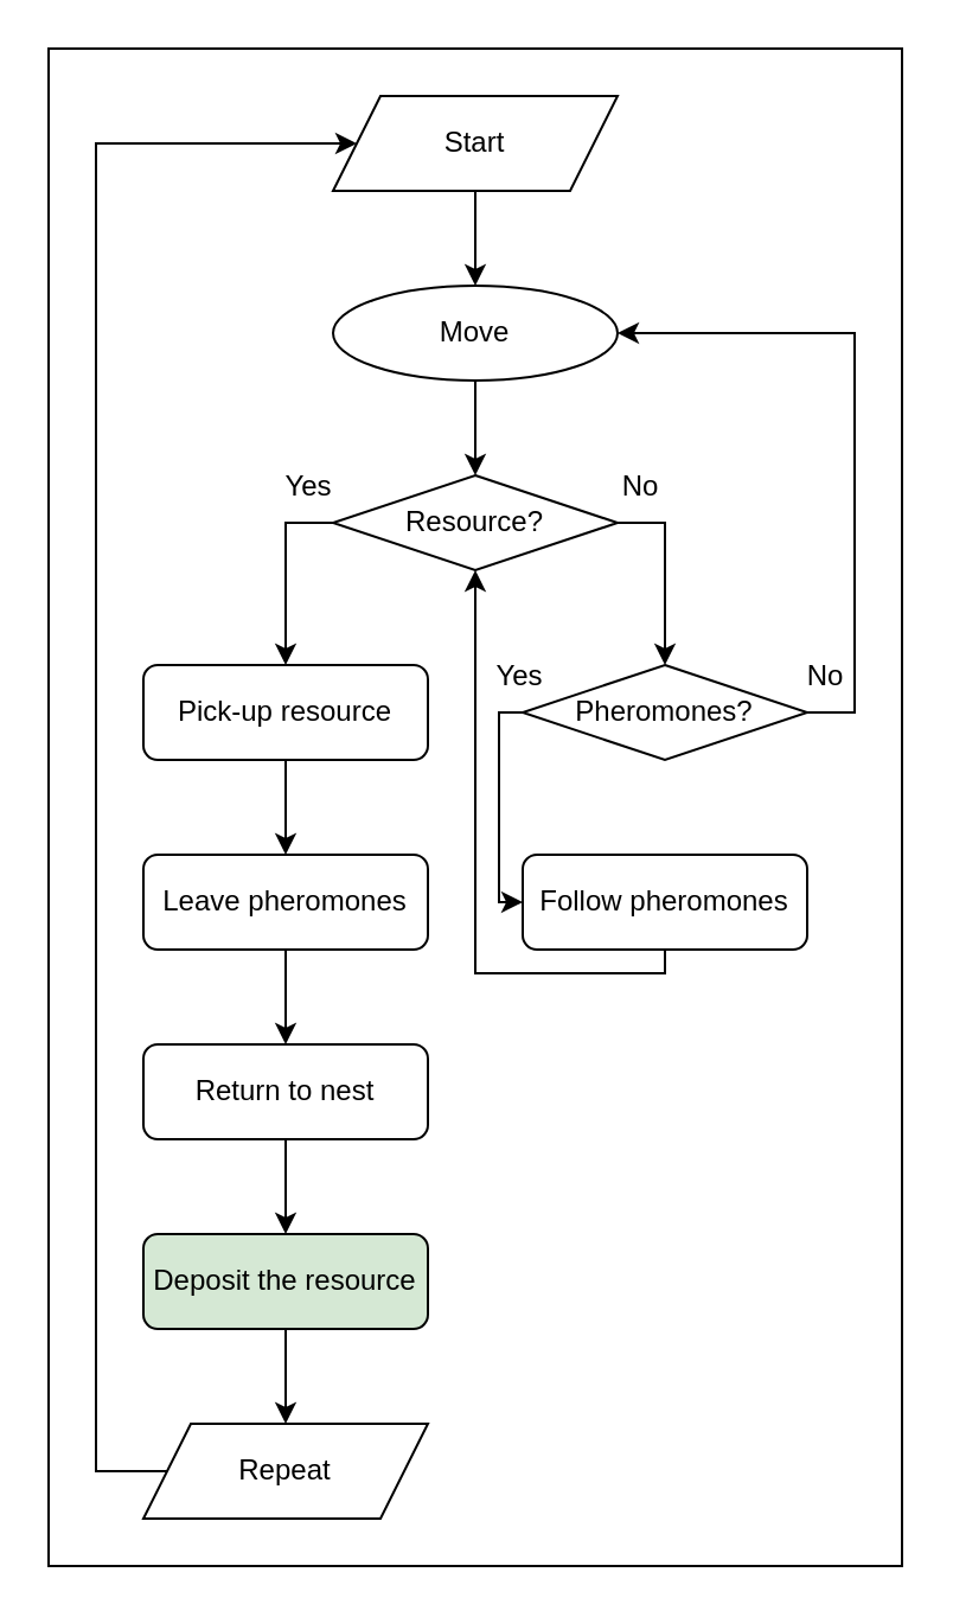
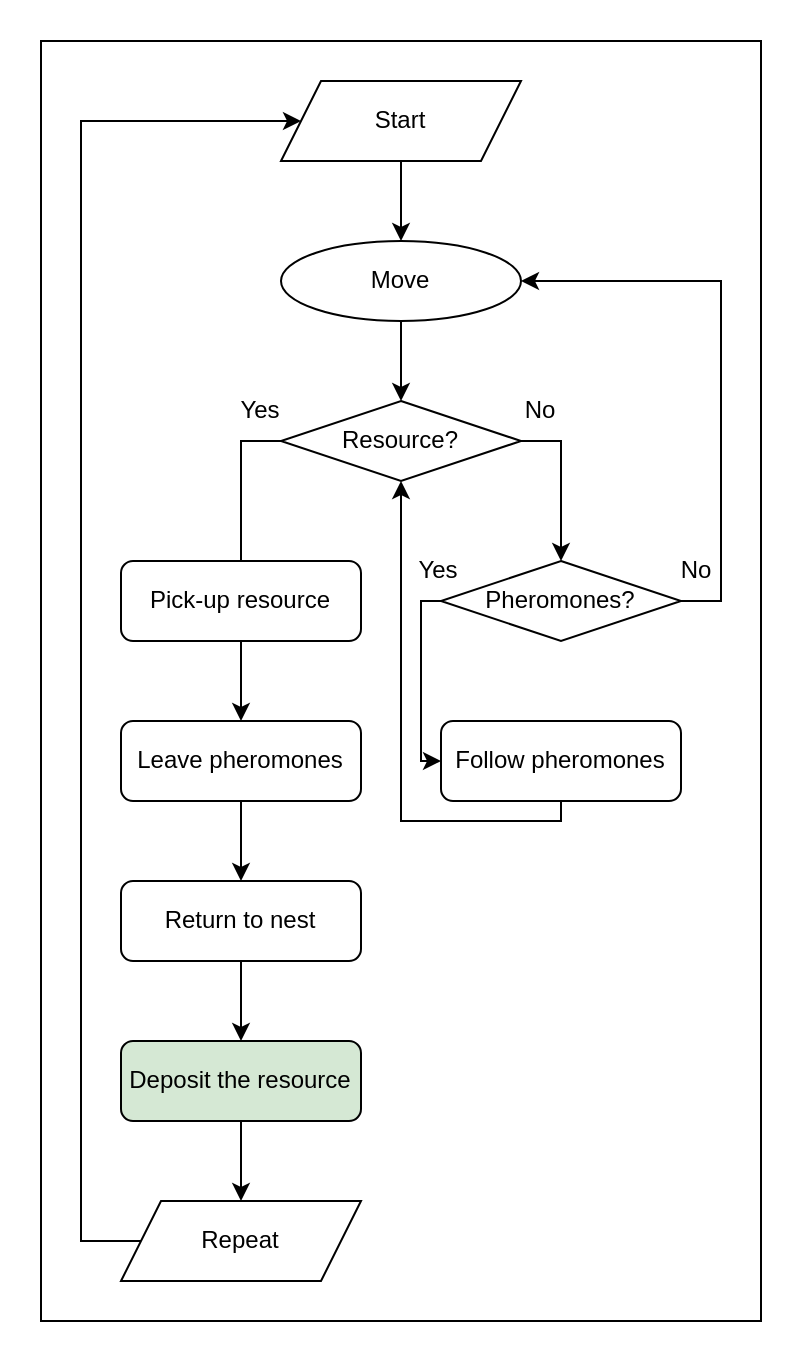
  <mxCell id="0" />
  <mxCell id="1" parent="0" />
  <mxCell id="2" value="" style="rounded=0;whiteSpace=wrap;html=1;" vertex="1" parent="1"><mxGeometry x="20" y="20" width="360" height="640" as="geometry" /></mxCell>
  <mxCell id="3" style="edgeStyle=orthogonalEdgeStyle;rounded=0;orthogonalLoop=1;jettySize=auto;html=1;entryX=0.5;entryY=0;entryDx=0;entryDy=0;" edge="1" parent="1" source="4" target="6"><mxGeometry relative="1" as="geometry" /></mxCell>
  <mxCell id="4" value="Start" style="shape=parallelogram;perimeter=parallelogramPerimeter;whiteSpace=wrap;html=1;fixedSize=1;" vertex="1" parent="1"><mxGeometry x="140" y="40" width="120" height="40" as="geometry" /></mxCell>
  <mxCell id="5" style="edgeStyle=orthogonalEdgeStyle;rounded=0;orthogonalLoop=1;jettySize=auto;html=1;entryX=0.5;entryY=0;entryDx=0;entryDy=0;" edge="1" parent="1" source="6" target="9"><mxGeometry relative="1" as="geometry" /></mxCell>
  <mxCell id="6" value="Move" style="ellipse;whiteSpace=wrap;html=1;" vertex="1" parent="1"><mxGeometry x="140" y="120" width="120" height="40" as="geometry" /></mxCell>
- <mxCell id="7" style="edgeStyle=orthogonalEdgeStyle;rounded=0;orthogonalLoop=1;jettySize=auto;html=1;entryX=0.5;entryY=0;entryDx=0;entryDy=0;" edge="1" parent="1" source="9" target="11"><mxGeometry relative="1" as="geometry"><mxPoint x="120" y="270" as="targetPoint" /><Array as="points"><mxPoint x="120" y="220" /></Array></mxGeometry></mxCell>
+ <mxCell id="7" style="edgeStyle=orthogonalEdgeStyle;rounded=0;orthogonalLoop=1;jettySize=auto;html=1;entryX=0.5;entryY=0;entryDx=0;entryDy=0;endArrow=none;" edge="1" parent="1" source="9" target="11"><mxGeometry relative="1" as="geometry"><mxPoint x="120" y="270" as="targetPoint" /><Array as="points"><mxPoint x="120" y="220" /></Array></mxGeometry></mxCell>
  <mxCell id="8" style="edgeStyle=orthogonalEdgeStyle;rounded=0;orthogonalLoop=1;jettySize=auto;html=1;entryX=0.5;entryY=0;entryDx=0;entryDy=0;" edge="1" parent="1" source="9" target="16"><mxGeometry relative="1" as="geometry"><Array as="points"><mxPoint x="280" y="220" /></Array></mxGeometry></mxCell>
  <mxCell id="9" value="Resource?" style="rhombus;whiteSpace=wrap;html=1;" vertex="1" parent="1"><mxGeometry x="140" y="200" width="120" height="40" as="geometry" /></mxCell>
  <mxCell id="10" style="edgeStyle=orthogonalEdgeStyle;rounded=0;orthogonalLoop=1;jettySize=auto;html=1;entryX=0.5;entryY=0;entryDx=0;entryDy=0;" edge="1" parent="1" source="11" target="18"><mxGeometry relative="1" as="geometry" /></mxCell>
  <mxCell id="11" value="Pick-up resource" style="rounded=1;whiteSpace=wrap;html=1;" vertex="1" parent="1"><mxGeometry x="60" y="280" width="120" height="40" as="geometry" /></mxCell>
  <mxCell id="12" style="edgeStyle=orthogonalEdgeStyle;rounded=0;orthogonalLoop=1;jettySize=auto;html=1;entryX=0.5;entryY=0;entryDx=0;entryDy=0;" edge="1" parent="1" source="13" target="22"><mxGeometry relative="1" as="geometry" /></mxCell>
  <mxCell id="13" value="Return to nest" style="rounded=1;whiteSpace=wrap;html=1;" vertex="1" parent="1"><mxGeometry x="60" y="440" width="120" height="40" as="geometry" /></mxCell>
  <mxCell id="14" style="edgeStyle=orthogonalEdgeStyle;rounded=0;orthogonalLoop=1;jettySize=auto;html=1;entryX=0;entryY=0.5;entryDx=0;entryDy=0;" edge="1" parent="1" source="16" target="20"><mxGeometry relative="1" as="geometry"><Array as="points"><mxPoint x="210" y="300" /><mxPoint x="210" y="380" /></Array></mxGeometry></mxCell>
  <mxCell id="15" style="edgeStyle=orthogonalEdgeStyle;rounded=0;orthogonalLoop=1;jettySize=auto;html=1;entryX=1;entryY=0.5;entryDx=0;entryDy=0;" edge="1" parent="1" source="16" target="6"><mxGeometry relative="1" as="geometry"><Array as="points"><mxPoint x="360" y="300" /><mxPoint x="360" y="140" /></Array></mxGeometry></mxCell>
  <mxCell id="16" value="Pheromones?" style="rhombus;whiteSpace=wrap;html=1;" vertex="1" parent="1"><mxGeometry x="220" y="280" width="120" height="40" as="geometry" /></mxCell>
  <mxCell id="17" style="edgeStyle=orthogonalEdgeStyle;rounded=0;orthogonalLoop=1;jettySize=auto;html=1;entryX=0.5;entryY=0;entryDx=0;entryDy=0;" edge="1" parent="1" source="18" target="13"><mxGeometry relative="1" as="geometry" /></mxCell>
  <mxCell id="18" value="Leave pheromones" style="rounded=1;whiteSpace=wrap;html=1;" vertex="1" parent="1"><mxGeometry x="60" y="360" width="120" height="40" as="geometry" /></mxCell>
  <mxCell id="19" style="edgeStyle=orthogonalEdgeStyle;rounded=0;orthogonalLoop=1;jettySize=auto;html=1;entryX=0.5;entryY=1;entryDx=0;entryDy=0;" edge="1" parent="1" source="20" target="9"><mxGeometry relative="1" as="geometry"><mxPoint x="190" y="280" as="targetPoint" /><Array as="points"><mxPoint x="280" y="410" /><mxPoint x="200" y="410" /></Array></mxGeometry></mxCell>
  <mxCell id="20" value="Follow pheromones" style="rounded=1;whiteSpace=wrap;html=1;" vertex="1" parent="1"><mxGeometry x="220" y="360" width="120" height="40" as="geometry" /></mxCell>
  <mxCell id="21" style="edgeStyle=orthogonalEdgeStyle;rounded=0;orthogonalLoop=1;jettySize=auto;html=1;entryX=0.5;entryY=0;entryDx=0;entryDy=0;" edge="1" parent="1" source="22" target="24"><mxGeometry relative="1" as="geometry" /></mxCell>
  <mxCell id="22" value="Deposit the resource" style="rounded=1;whiteSpace=wrap;html=1;fillColor=#d5e8d4;" vertex="1" parent="1"><mxGeometry x="60" y="520" width="120" height="40" as="geometry" /></mxCell>
  <mxCell id="23" style="edgeStyle=orthogonalEdgeStyle;rounded=0;orthogonalLoop=1;jettySize=auto;html=1;" edge="1" parent="1" source="24" target="4"><mxGeometry relative="1" as="geometry"><mxPoint x="40" y="20" as="targetPoint" /><Array as="points"><mxPoint x="40" y="620" /><mxPoint x="40" y="60" /></Array></mxGeometry></mxCell>
  <mxCell id="24" value="Repeat" style="shape=parallelogram;perimeter=parallelogramPerimeter;whiteSpace=wrap;html=1;fixedSize=1;" vertex="1" parent="1"><mxGeometry x="60" y="600" width="120" height="40" as="geometry" /></mxCell>
  <mxCell id="25" value="Yes" style="text;html=1;align=center;verticalAlign=middle;whiteSpace=wrap;rounded=0;" vertex="1" parent="1"><mxGeometry x="100" y="190" width="60" height="30" as="geometry" /></mxCell>
  <mxCell id="26" value="No" style="text;html=1;align=center;verticalAlign=middle;whiteSpace=wrap;rounded=0;" vertex="1" parent="1"><mxGeometry x="240" y="190" width="60" height="30" as="geometry" /></mxCell>
  <mxCell id="27" value="No" style="text;html=1;align=center;verticalAlign=middle;whiteSpace=wrap;rounded=0;" vertex="1" parent="1"><mxGeometry x="318" y="270" width="60" height="30" as="geometry" /></mxCell>
  <mxCell id="28" value="Yes" style="text;html=1;align=center;verticalAlign=middle;whiteSpace=wrap;rounded=0;" vertex="1" parent="1"><mxGeometry x="189" y="270" width="60" height="30" as="geometry" /></mxCell>
